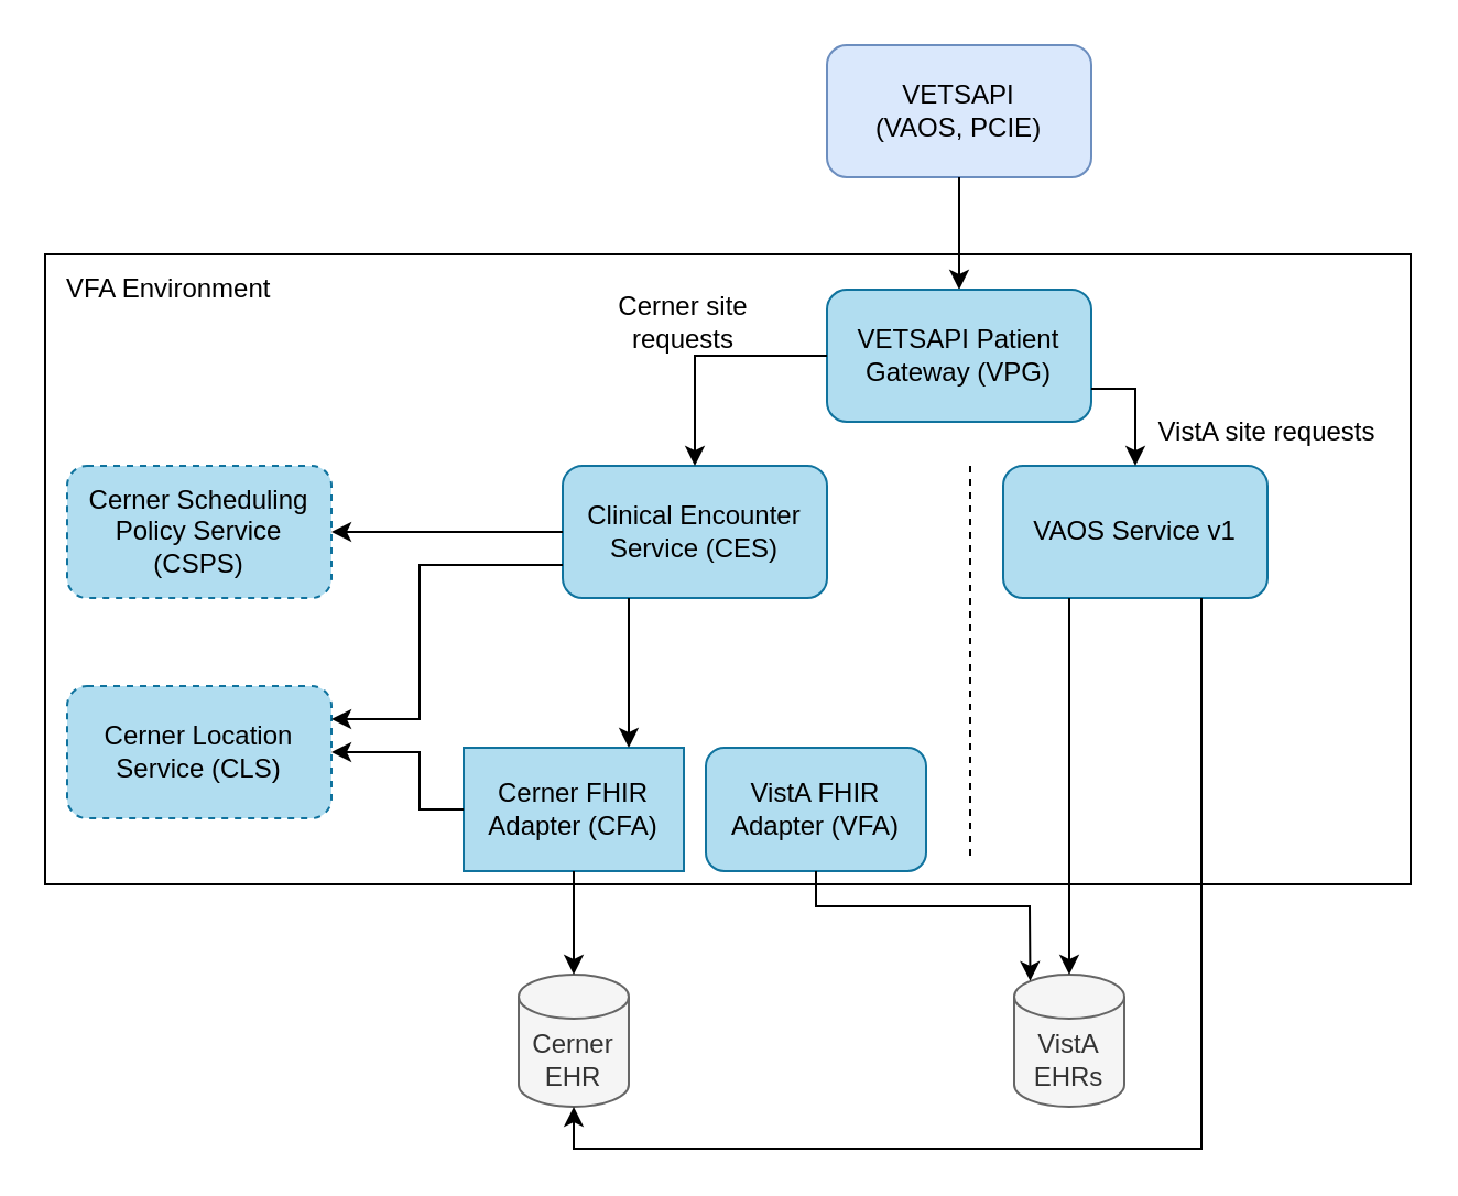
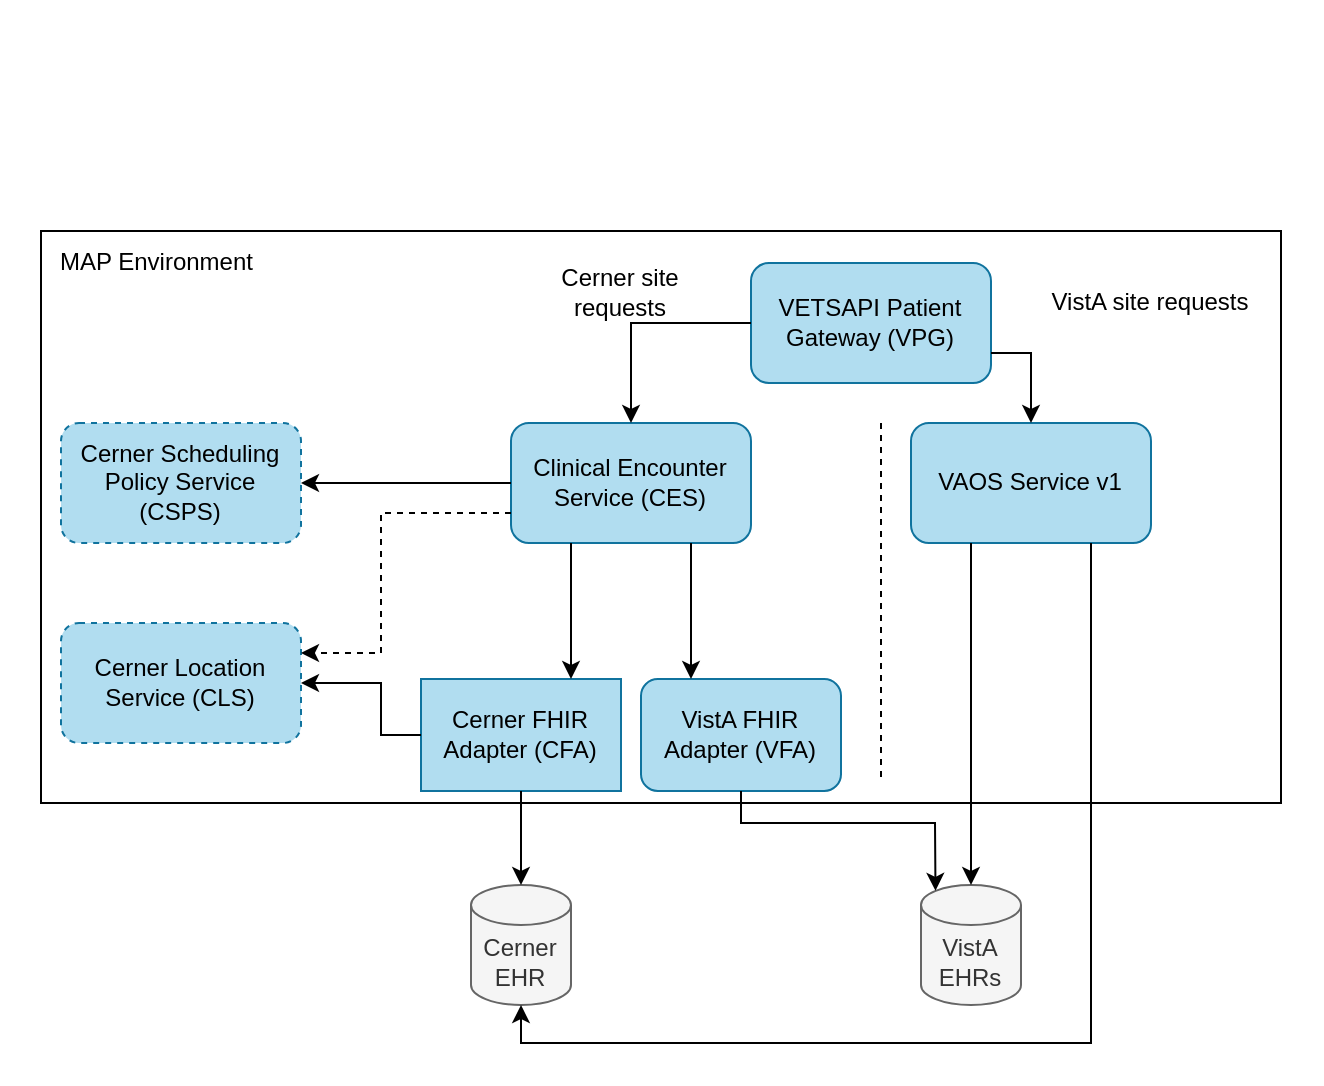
  <mxCell id="0" />
  <mxCell id="1" parent="0" />
- <mxCell id="2" value="&lt;div&gt;VFA Environment&lt;/div&gt;" style="rounded=0;whiteSpace=wrap;html=1;fillColor=none;align=left;verticalAlign=top;spacingTop=4;spacing=0;spacingLeft=10;" vertex="1" parent="1"><mxGeometry x="20" y="115" width="620" height="286" as="geometry" /></mxCell>
+ <mxCell id="2" value="&lt;div&gt;MAP Environment&lt;/div&gt;" style="rounded=0;whiteSpace=wrap;html=1;fillColor=none;align=left;verticalAlign=top;spacingTop=4;spacing=0;spacingLeft=10;" vertex="1" parent="1"><mxGeometry x="20" y="115" width="620" height="286" as="geometry" /></mxCell>
  <mxCell id="3" value="Clinical Encounter Service (CES)" style="rounded=1;whiteSpace=wrap;html=1;fillColor=#b1ddf0;strokeColor=#10739e;" vertex="1" parent="1"><mxGeometry x="255" y="211" width="120" height="60" as="geometry" /></mxCell>
- <mxCell id="4" value="&lt;div&gt;VETSAPI&lt;br&gt;(VAOS, PCIE)&lt;br&gt;&lt;/div&gt;" style="rounded=1;whiteSpace=wrap;html=1;fillColor=#dae8fc;strokeColor=#6c8ebf;" vertex="1" parent="1"><mxGeometry x="375" y="20" width="120" height="60" as="geometry" /></mxCell>
  <mxCell id="5" value="Cerner FHIR Adapter (CFA)" style="whiteSpace=wrap;html=1;fillColor=#b1ddf0;strokeColor=#10739e;rounded=0;" vertex="1" parent="1"><mxGeometry x="210" y="339" width="100" height="56" as="geometry" /></mxCell>
  <mxCell id="6" value="&lt;div&gt;VistA FHIR Adapter (VFA)&lt;/div&gt;" style="rounded=1;whiteSpace=wrap;html=1;fillColor=#b1ddf0;strokeColor=#10739e;" vertex="1" parent="1"><mxGeometry x="320" y="339" width="100" height="56" as="geometry" /></mxCell>
- <mxCell id="7" value="" style="endArrow=classic;html=1;rounded=0;exitX=0.5;exitY=1;exitDx=0;exitDy=0;entryX=0.5;entryY=0;entryDx=0;entryDy=0;" edge="1" parent="1" source="4" target="19"><mxGeometry width="50" height="50" relative="1" as="geometry"><mxPoint x="290" y="361" as="sourcePoint" /><mxPoint x="340" y="311" as="targetPoint" /></mxGeometry></mxCell>
  <mxCell id="8" value="" style="endArrow=classic;html=1;rounded=0;exitX=0.25;exitY=1;exitDx=0;exitDy=0;entryX=0.75;entryY=0;entryDx=0;entryDy=0;" edge="1" parent="1" source="3" target="5"><mxGeometry width="50" height="50" relative="1" as="geometry"><mxPoint x="325" y="111" as="sourcePoint" /><mxPoint x="325" y="241" as="targetPoint" /></mxGeometry></mxCell>
+ <mxCell id="9" value="" style="endArrow=classic;html=1;rounded=0;exitX=0.75;exitY=1;exitDx=0;exitDy=0;entryX=0.25;entryY=0;entryDx=0;entryDy=0;" edge="1" parent="1" source="3" target="6"><mxGeometry width="50" height="50" relative="1" as="geometry"><mxPoint x="325" y="301" as="sourcePoint" /><mxPoint x="260" y="331" as="targetPoint" /></mxGeometry></mxCell>
  <mxCell id="10" value="Cerner Location Service (CLS)" style="rounded=1;whiteSpace=wrap;html=1;fillColor=#b1ddf0;strokeColor=#10739e;dashed=1;strokeWidth=1;" vertex="1" parent="1"><mxGeometry x="30" y="311" width="120" height="60" as="geometry" /></mxCell>
  <mxCell id="11" value="Cerner Scheduling Policy Service (CSPS)" style="rounded=1;whiteSpace=wrap;html=1;fillColor=#b1ddf0;strokeColor=#10739e;dashed=1;" vertex="1" parent="1"><mxGeometry x="30" y="211" width="120" height="60" as="geometry" /></mxCell>
  <mxCell id="12" value="Cerner EHR" style="shape=cylinder3;whiteSpace=wrap;html=1;boundedLbl=1;backgroundOutline=1;size=10;fillColor=#f5f5f5;fontColor=#333333;strokeColor=#666666;" vertex="1" parent="1"><mxGeometry x="235" y="442" width="50" height="60" as="geometry" /></mxCell>
  <mxCell id="13" value="VistA EHRs" style="shape=cylinder3;whiteSpace=wrap;html=1;boundedLbl=1;backgroundOutline=1;size=10;fillColor=#f5f5f5;fontColor=#333333;strokeColor=#666666;" vertex="1" parent="1"><mxGeometry x="460" y="442" width="50" height="60" as="geometry" /></mxCell>
  <mxCell id="14" value="" style="endArrow=classic;html=1;rounded=0;exitX=0.5;exitY=1;exitDx=0;exitDy=0;entryX=0.5;entryY=0;entryDx=0;entryDy=0;entryPerimeter=0;" edge="1" parent="1" source="5" target="12"><mxGeometry width="50" height="50" relative="1" as="geometry"><mxPoint x="290" y="381" as="sourcePoint" /><mxPoint x="340" y="331" as="targetPoint" /></mxGeometry></mxCell>
  <mxCell id="15" value="" style="endArrow=classic;html=1;rounded=0;entryX=0.145;entryY=0;entryDx=0;entryDy=2.9;entryPerimeter=0;exitX=0.5;exitY=1;exitDx=0;exitDy=0;" edge="1" parent="1" source="6" target="13"><mxGeometry width="50" height="50" relative="1" as="geometry"><mxPoint x="290" y="381" as="sourcePoint" /><mxPoint x="340" y="331" as="targetPoint" /><Array as="points"><mxPoint x="370" y="411" /><mxPoint x="467" y="411" /></Array></mxGeometry></mxCell>
- <mxCell id="16" value="" style="endArrow=classic;html=1;rounded=0;exitX=0;exitY=0.75;exitDx=0;exitDy=0;entryX=1;entryY=0.25;entryDx=0;entryDy=0;" edge="1" parent="1" source="3" target="10"><mxGeometry width="50" height="50" relative="1" as="geometry"><mxPoint x="290" y="381" as="sourcePoint" /><mxPoint x="340" y="331" as="targetPoint" /><Array as="points"><mxPoint x="190" y="256" /><mxPoint x="190" y="326" /></Array></mxGeometry></mxCell>
+ <mxCell id="16" value="" style="endArrow=classic;html=1;rounded=0;exitX=0;exitY=0.75;exitDx=0;exitDy=0;entryX=1;entryY=0.25;entryDx=0;entryDy=0;dashed=1;" edge="1" parent="1" source="3" target="10"><mxGeometry width="50" height="50" relative="1" as="geometry"><mxPoint x="290" y="381" as="sourcePoint" /><mxPoint x="340" y="331" as="targetPoint" /><Array as="points"><mxPoint x="190" y="256" /><mxPoint x="190" y="326" /></Array></mxGeometry></mxCell>
  <mxCell id="17" value="" style="endArrow=classic;html=1;rounded=0;exitX=0;exitY=0.5;exitDx=0;exitDy=0;entryX=1;entryY=0.5;entryDx=0;entryDy=0;" edge="1" parent="1" source="5" target="10"><mxGeometry width="50" height="50" relative="1" as="geometry"><mxPoint x="200" y="321" as="sourcePoint" /><mxPoint x="150" y="311" as="targetPoint" /><Array as="points"><mxPoint x="190" y="367" /><mxPoint x="190" y="341" /></Array></mxGeometry></mxCell>
  <mxCell id="18" value="" style="endArrow=classic;html=1;rounded=0;exitX=0;exitY=0.5;exitDx=0;exitDy=0;entryX=1;entryY=0.5;entryDx=0;entryDy=0;" edge="1" parent="1" source="3" target="11"><mxGeometry width="50" height="50" relative="1" as="geometry"><mxPoint x="200" y="321" as="sourcePoint" /><mxPoint x="160" y="231" as="targetPoint" /></mxGeometry></mxCell>
  <mxCell id="19" value="VETSAPI Patient Gateway (VPG)" style="rounded=1;whiteSpace=wrap;html=1;fillColor=#b1ddf0;strokeColor=#10739e;" vertex="1" parent="1"><mxGeometry x="375" y="131" width="120" height="60" as="geometry" /></mxCell>
  <mxCell id="20" value="" style="endArrow=classic;html=1;rounded=0;exitX=0;exitY=0.5;exitDx=0;exitDy=0;entryX=0.5;entryY=0;entryDx=0;entryDy=0;" edge="1" parent="1" source="19" target="3"><mxGeometry width="50" height="50" relative="1" as="geometry"><mxPoint x="435" y="221" as="sourcePoint" /><mxPoint x="325" y="181" as="targetPoint" /><Array as="points"><mxPoint x="315" y="161" /></Array></mxGeometry></mxCell>
  <mxCell id="21" value="VAOS Service v1" style="rounded=1;whiteSpace=wrap;html=1;fillColor=#b1ddf0;strokeColor=#10739e;" vertex="1" parent="1"><mxGeometry x="455" y="211" width="120" height="60" as="geometry" /></mxCell>
  <mxCell id="22" value="" style="endArrow=classic;html=1;rounded=0;entryX=0.5;entryY=0;entryDx=0;entryDy=0;entryPerimeter=0;exitX=0.25;exitY=1;exitDx=0;exitDy=0;" edge="1" parent="1" source="21" target="13"><mxGeometry width="50" height="50" relative="1" as="geometry"><mxPoint x="515" y="395" as="sourcePoint" /><mxPoint x="465" y="457" as="targetPoint" /></mxGeometry></mxCell>
  <mxCell id="23" value="" style="endArrow=classic;html=1;rounded=0;exitX=1;exitY=0.75;exitDx=0;exitDy=0;entryX=0.5;entryY=0;entryDx=0;entryDy=0;" edge="1" parent="1" source="19" target="21"><mxGeometry width="50" height="50" relative="1" as="geometry"><mxPoint x="445" y="211" as="sourcePoint" /><mxPoint x="600" y="241" as="targetPoint" /><Array as="points"><mxPoint x="515" y="176" /></Array></mxGeometry></mxCell>
  <mxCell id="24" value="" style="endArrow=none;dashed=1;html=1;rounded=0;" edge="1" parent="1"><mxGeometry width="50" height="50" relative="1" as="geometry"><mxPoint x="440" y="211" as="sourcePoint" /><mxPoint x="440" y="391" as="targetPoint" /></mxGeometry></mxCell>
  <mxCell id="25" value="Cerner site requests" style="text;html=1;strokeColor=none;fillColor=none;align=center;verticalAlign=middle;whiteSpace=wrap;rounded=0;" vertex="1" parent="1"><mxGeometry x="255" y="131" width="110" height="30" as="geometry" /></mxCell>
- <mxCell id="26" value="VistA site requests" style="text;html=1;strokeColor=none;fillColor=none;align=center;verticalAlign=middle;whiteSpace=wrap;rounded=0;" vertex="1" parent="1"><mxGeometry x="520" y="181" width="110" height="30" as="geometry" /></mxCell>
+ <mxCell id="26" value="VistA site requests" style="text;html=1;strokeColor=none;fillColor=none;align=center;verticalAlign=middle;whiteSpace=wrap;rounded=0;" vertex="1" parent="1"><mxGeometry x="520" y="136" width="110" height="30" as="geometry" /></mxCell>
  <mxCell id="27" value="" style="endArrow=classic;html=1;rounded=0;exitX=0.75;exitY=1;exitDx=0;exitDy=0;entryX=0.5;entryY=1;entryDx=0;entryDy=0;entryPerimeter=0;" edge="1" parent="1" source="21" target="12"><mxGeometry width="50" height="50" relative="1" as="geometry"><mxPoint x="660" y="395" as="sourcePoint" /><mxPoint x="660" y="531" as="targetPoint" /><Array as="points"><mxPoint x="545" y="521" /><mxPoint x="260" y="521" /></Array></mxGeometry></mxCell>
